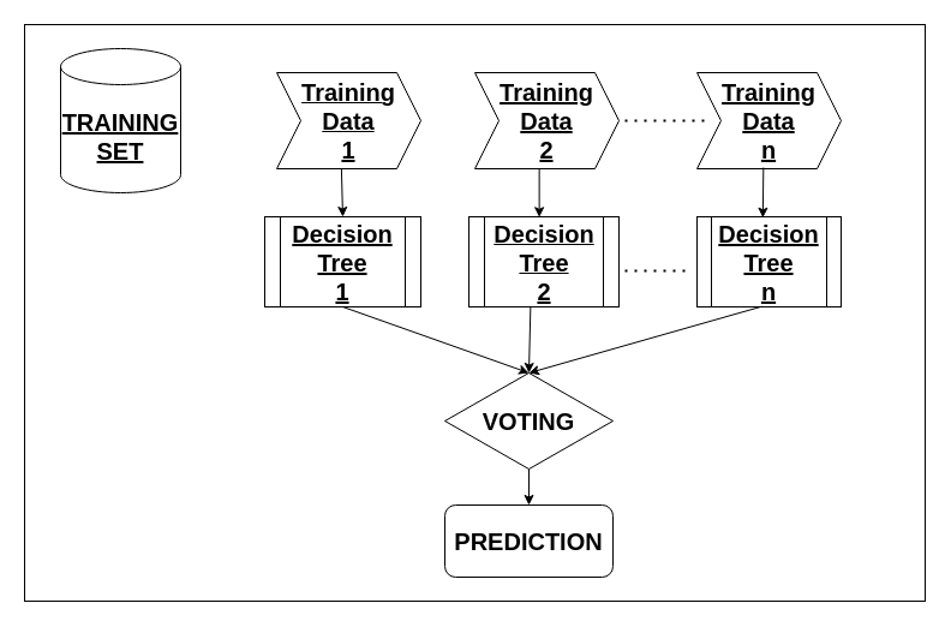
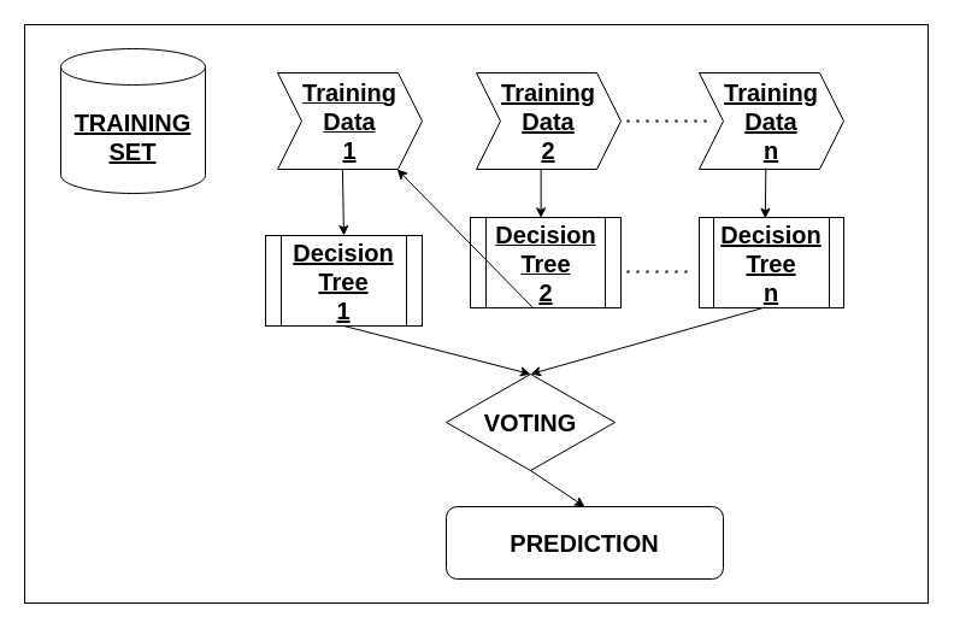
  <mxCell id="0" />
  <mxCell id="1" parent="0" />
  <mxCell id="2" value="" style="rounded=0;whiteSpace=wrap;html=1;" parent="1" vertex="1"><mxGeometry x="20" y="20" width="750" height="480" as="geometry" /></mxCell>
- <mxCell id="3" value="&lt;font style=&quot;font-size: 20px;&quot;&gt;&lt;b style=&quot;&quot;&gt;&lt;u&gt;TRAINING&lt;/u&gt;&lt;/b&gt;&lt;/font&gt;&lt;div style=&quot;font-size: 20px;&quot;&gt;&lt;b style=&quot;&quot;&gt;&lt;font style=&quot;font-size: 20px;&quot;&gt;&lt;u&gt;SET&lt;/u&gt;&lt;/font&gt;&lt;/b&gt;&lt;/div&gt;" style="shape=cylinder3;whiteSpace=wrap;html=1;boundedLbl=1;backgroundOutline=1;size=15;" parent="1" vertex="1"><mxGeometry x="50" y="40" width="100" height="120" as="geometry" /></mxCell>
+ <mxCell id="3" value="&lt;font style=&quot;font-size: 20px;&quot;&gt;&lt;b style=&quot;&quot;&gt;&lt;u&gt;TRAINING&lt;/u&gt;&lt;/b&gt;&lt;/font&gt;&lt;div style=&quot;font-size: 20px;&quot;&gt;&lt;b style=&quot;&quot;&gt;&lt;font style=&quot;font-size: 20px;&quot;&gt;&lt;u&gt;SET&lt;/u&gt;&lt;/font&gt;&lt;/b&gt;&lt;/div&gt;" style="shape=cylinder3;whiteSpace=wrap;html=1;boundedLbl=1;backgroundOutline=1;size=15;" parent="1" vertex="1"><mxGeometry x="50" y="40" width="120" height="120" as="geometry" /></mxCell>
  <mxCell id="4" value="&lt;b style=&quot;font-size: 20px;&quot;&gt;&lt;font style=&quot;font-size: 20px;&quot;&gt;Training Data&lt;/font&gt;&lt;/b&gt;&lt;div style=&quot;font-size: 20px;&quot;&gt;&lt;b style=&quot;&quot;&gt;&lt;font style=&quot;font-size: 20px;&quot;&gt;1&lt;/font&gt;&lt;/b&gt;&lt;/div&gt;" style="shape=step;perimeter=stepPerimeter;whiteSpace=wrap;html=1;fixedSize=1;fontStyle=4" parent="1" vertex="1"><mxGeometry x="230" y="60" width="120" height="80" as="geometry" /></mxCell>
  <mxCell id="5" value="&lt;u style=&quot;font-size: 20px;&quot;&gt;&lt;b style=&quot;&quot;&gt;&lt;font style=&quot;font-size: 20px;&quot;&gt;Training Data&lt;/font&gt;&lt;/b&gt;&lt;/u&gt;&lt;div style=&quot;font-size: 20px;&quot;&gt;&lt;u style=&quot;&quot;&gt;&lt;b style=&quot;&quot;&gt;&lt;font style=&quot;font-size: 20px;&quot;&gt;2&lt;/font&gt;&lt;/b&gt;&lt;/u&gt;&lt;/div&gt;" style="shape=step;perimeter=stepPerimeter;whiteSpace=wrap;html=1;fixedSize=1;" parent="1" vertex="1"><mxGeometry x="395" y="60" width="120" height="80" as="geometry" /></mxCell>
  <mxCell id="6" value="&lt;u style=&quot;font-size: 20px;&quot;&gt;&lt;b style=&quot;&quot;&gt;&lt;font style=&quot;font-size: 20px;&quot;&gt;Training Data&lt;/font&gt;&lt;/b&gt;&lt;/u&gt;&lt;div style=&quot;font-size: 20px;&quot;&gt;&lt;u style=&quot;&quot;&gt;&lt;b style=&quot;&quot;&gt;&lt;font style=&quot;font-size: 20px;&quot;&gt;n&lt;/font&gt;&lt;/b&gt;&lt;/u&gt;&lt;/div&gt;" style="shape=step;perimeter=stepPerimeter;whiteSpace=wrap;html=1;fixedSize=1;" parent="1" vertex="1"><mxGeometry x="580" y="60" width="120" height="80" as="geometry" /></mxCell>
- <mxCell id="7" value="&lt;u style=&quot;font-size: 20px;&quot;&gt;&lt;b style=&quot;&quot;&gt;&lt;font style=&quot;font-size: 20px;&quot;&gt;Decision Tree&lt;/font&gt;&lt;/b&gt;&lt;/u&gt;&lt;div style=&quot;font-size: 20px;&quot;&gt;&lt;u style=&quot;&quot;&gt;&lt;b style=&quot;&quot;&gt;&lt;font style=&quot;font-size: 20px;&quot;&gt;1&lt;/font&gt;&lt;/b&gt;&lt;/u&gt;&lt;/div&gt;" style="shape=process;whiteSpace=wrap;html=1;backgroundOutline=1;" parent="1" vertex="1"><mxGeometry x="220" y="180" width="130" height="75" as="geometry" /></mxCell>
+ <mxCell id="7" value="&lt;u style=&quot;font-size: 20px;&quot;&gt;&lt;b style=&quot;&quot;&gt;&lt;font style=&quot;font-size: 20px;&quot;&gt;Decision Tree&lt;/font&gt;&lt;/b&gt;&lt;/u&gt;&lt;div style=&quot;font-size: 20px;&quot;&gt;&lt;u style=&quot;&quot;&gt;&lt;b style=&quot;&quot;&gt;&lt;font style=&quot;font-size: 20px;&quot;&gt;1&lt;/font&gt;&lt;/b&gt;&lt;/u&gt;&lt;/div&gt;" style="shape=process;whiteSpace=wrap;html=1;backgroundOutline=1;" parent="1" vertex="1"><mxGeometry x="220" y="195" width="130" height="75" as="geometry" /></mxCell>
  <mxCell id="8" value="&lt;b style=&quot;font-size: 20px;&quot;&gt;&lt;font style=&quot;font-size: 20px;&quot;&gt;Decision Tree&lt;/font&gt;&lt;/b&gt;&lt;div style=&quot;font-size: 20px;&quot;&gt;&lt;b style=&quot;&quot;&gt;&lt;font style=&quot;font-size: 20px;&quot;&gt;2&lt;/font&gt;&lt;/b&gt;&lt;/div&gt;" style="shape=process;whiteSpace=wrap;html=1;backgroundOutline=1;fontStyle=4" parent="1" vertex="1"><mxGeometry x="390" y="180" width="125" height="75" as="geometry" /></mxCell>
  <mxCell id="9" value="&lt;u style=&quot;font-size: 20px;&quot;&gt;&lt;b style=&quot;&quot;&gt;&lt;font style=&quot;font-size: 20px;&quot;&gt;Decision Tree&lt;/font&gt;&lt;/b&gt;&lt;/u&gt;&lt;div style=&quot;font-size: 20px;&quot;&gt;&lt;u style=&quot;&quot;&gt;&lt;b style=&quot;&quot;&gt;&lt;font style=&quot;font-size: 20px;&quot;&gt;n&lt;/font&gt;&lt;/b&gt;&lt;/u&gt;&lt;/div&gt;" style="shape=process;whiteSpace=wrap;html=1;backgroundOutline=1;" parent="1" vertex="1"><mxGeometry x="580" y="180" width="120" height="75" as="geometry" /></mxCell>
  <mxCell id="10" value="&lt;font style=&quot;font-size: 20px;&quot;&gt;&lt;b&gt;VOTING&lt;/b&gt;&lt;/font&gt;" style="rhombus;whiteSpace=wrap;html=1;" parent="1" vertex="1"><mxGeometry x="370" y="310" width="140" height="80" as="geometry" /></mxCell>
- <mxCell id="11" value="&lt;b&gt;&lt;font style=&quot;font-size: 20px;&quot;&gt;PREDICTION&lt;/font&gt;&lt;/b&gt;" style="rounded=1;whiteSpace=wrap;html=1;" parent="1" vertex="1"><mxGeometry x="370" y="420" width="140" height="60" as="geometry" /></mxCell>
+ <mxCell id="11" value="&lt;b&gt;&lt;font style=&quot;font-size: 20px;&quot;&gt;PREDICTION&lt;/font&gt;&lt;/b&gt;" style="rounded=1;whiteSpace=wrap;html=1;" parent="1" vertex="1"><mxGeometry x="370" y="420" width="230" height="60" as="geometry" /></mxCell>
  <mxCell id="12" value="" style="endArrow=none;dashed=1;html=1;dashPattern=1 3;strokeWidth=2;rounded=0;" parent="1" edge="1"><mxGeometry width="50" height="50" relative="1" as="geometry"><mxPoint x="520" y="225" as="sourcePoint" /><mxPoint x="570" y="225" as="targetPoint" /></mxGeometry></mxCell>
  <mxCell id="13" value="" style="endArrow=none;dashed=1;html=1;dashPattern=1 3;strokeWidth=2;rounded=0;" parent="1" edge="1"><mxGeometry width="50" height="50" relative="1" as="geometry"><mxPoint x="520" y="100" as="sourcePoint" /><mxPoint x="590" y="100" as="targetPoint" /><Array as="points" /></mxGeometry></mxCell>
  <mxCell id="14" value="" style="endArrow=classic;html=1;rounded=0;exitX=0.5;exitY=1;exitDx=0;exitDy=0;entryX=0.5;entryY=0;entryDx=0;entryDy=0;" parent="1" source="7" target="10" edge="1"><mxGeometry width="50" height="50" relative="1" as="geometry"><mxPoint x="400" y="260" as="sourcePoint" /><mxPoint x="450" y="210" as="targetPoint" /></mxGeometry></mxCell>
- <mxCell id="15" value="" style="endArrow=classic;html=1;rounded=0;entryX=0.5;entryY=0;entryDx=0;entryDy=0;exitX=0.411;exitY=0.991;exitDx=0;exitDy=0;exitPerimeter=0;" parent="1" source="8" target="10" edge="1"><mxGeometry width="50" height="50" relative="1" as="geometry"><mxPoint x="440" y="260" as="sourcePoint" /><mxPoint x="450" y="210" as="targetPoint" /></mxGeometry></mxCell>
+ <mxCell id="15" value="" style="endArrow=classic;html=1;rounded=0;exitX=0.411;exitY=0.991;exitDx=0;exitDy=0;exitPerimeter=0;" parent="1" source="8" target="4" edge="1"><mxGeometry width="50" height="50" relative="1" as="geometry"><mxPoint x="440" y="260" as="sourcePoint" /><mxPoint x="450" y="210" as="targetPoint" /></mxGeometry></mxCell>
  <mxCell id="16" value="" style="endArrow=classic;html=1;rounded=0;exitX=0.45;exitY=0.996;exitDx=0;exitDy=0;exitPerimeter=0;entryX=0.5;entryY=0;entryDx=0;entryDy=0;" parent="1" source="9" target="10" edge="1"><mxGeometry width="50" height="50" relative="1" as="geometry"><mxPoint x="400" y="260" as="sourcePoint" /><mxPoint x="450" y="210" as="targetPoint" /></mxGeometry></mxCell>
  <mxCell id="17" value="" style="endArrow=classic;html=1;rounded=0;exitX=0.5;exitY=1;exitDx=0;exitDy=0;entryX=0.5;entryY=0;entryDx=0;entryDy=0;" parent="1" source="10" target="11" edge="1"><mxGeometry width="50" height="50" relative="1" as="geometry"><mxPoint x="350" y="350" as="sourcePoint" /><mxPoint x="400" y="300" as="targetPoint" /></mxGeometry></mxCell>
  <mxCell id="18" value="" style="endArrow=classic;html=1;rounded=0;exitX=0.449;exitY=0.995;exitDx=0;exitDy=0;exitPerimeter=0;entryX=0.5;entryY=0;entryDx=0;entryDy=0;" parent="1" source="4" target="7" edge="1"><mxGeometry width="50" height="50" relative="1" as="geometry"><mxPoint x="320" y="250" as="sourcePoint" /><mxPoint x="370" y="200" as="targetPoint" /></mxGeometry></mxCell>
  <mxCell id="19" value="" style="endArrow=classic;html=1;rounded=0;exitX=0.447;exitY=0.995;exitDx=0;exitDy=0;exitPerimeter=0;entryX=0.469;entryY=0.004;entryDx=0;entryDy=0;entryPerimeter=0;" parent="1" source="5" target="8" edge="1"><mxGeometry width="50" height="50" relative="1" as="geometry"><mxPoint x="470" y="220" as="sourcePoint" /><mxPoint x="520" y="170" as="targetPoint" /></mxGeometry></mxCell>
  <mxCell id="20" value="" style="endArrow=classic;html=1;rounded=0;exitX=0.461;exitY=0.988;exitDx=0;exitDy=0;exitPerimeter=0;entryX=0.457;entryY=0.01;entryDx=0;entryDy=0;entryPerimeter=0;" parent="1" source="6" target="9" edge="1"><mxGeometry width="50" height="50" relative="1" as="geometry"><mxPoint x="470" y="220" as="sourcePoint" /><mxPoint x="520" y="170" as="targetPoint" /></mxGeometry></mxCell>
